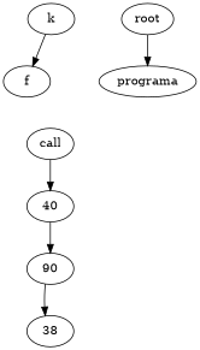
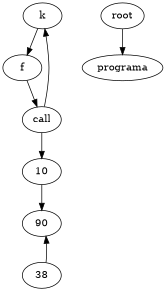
  digraph {
    n1 [label=k]
    n2 [label=f]
-   n3 [label=40]
+   n3 [label=10]
    n4 [label=90]
    n5 [label=38]
    n6 [label=call]
    n7 [label=programa]
    n8 [label=root]
    n1 -> n2
+   n2 -> n6
    n3 -> n4
-   n4 -> n5
+   n5 -> n4
+   n6 -> n1
    n6 -> n3
    n8 -> n7
  }
